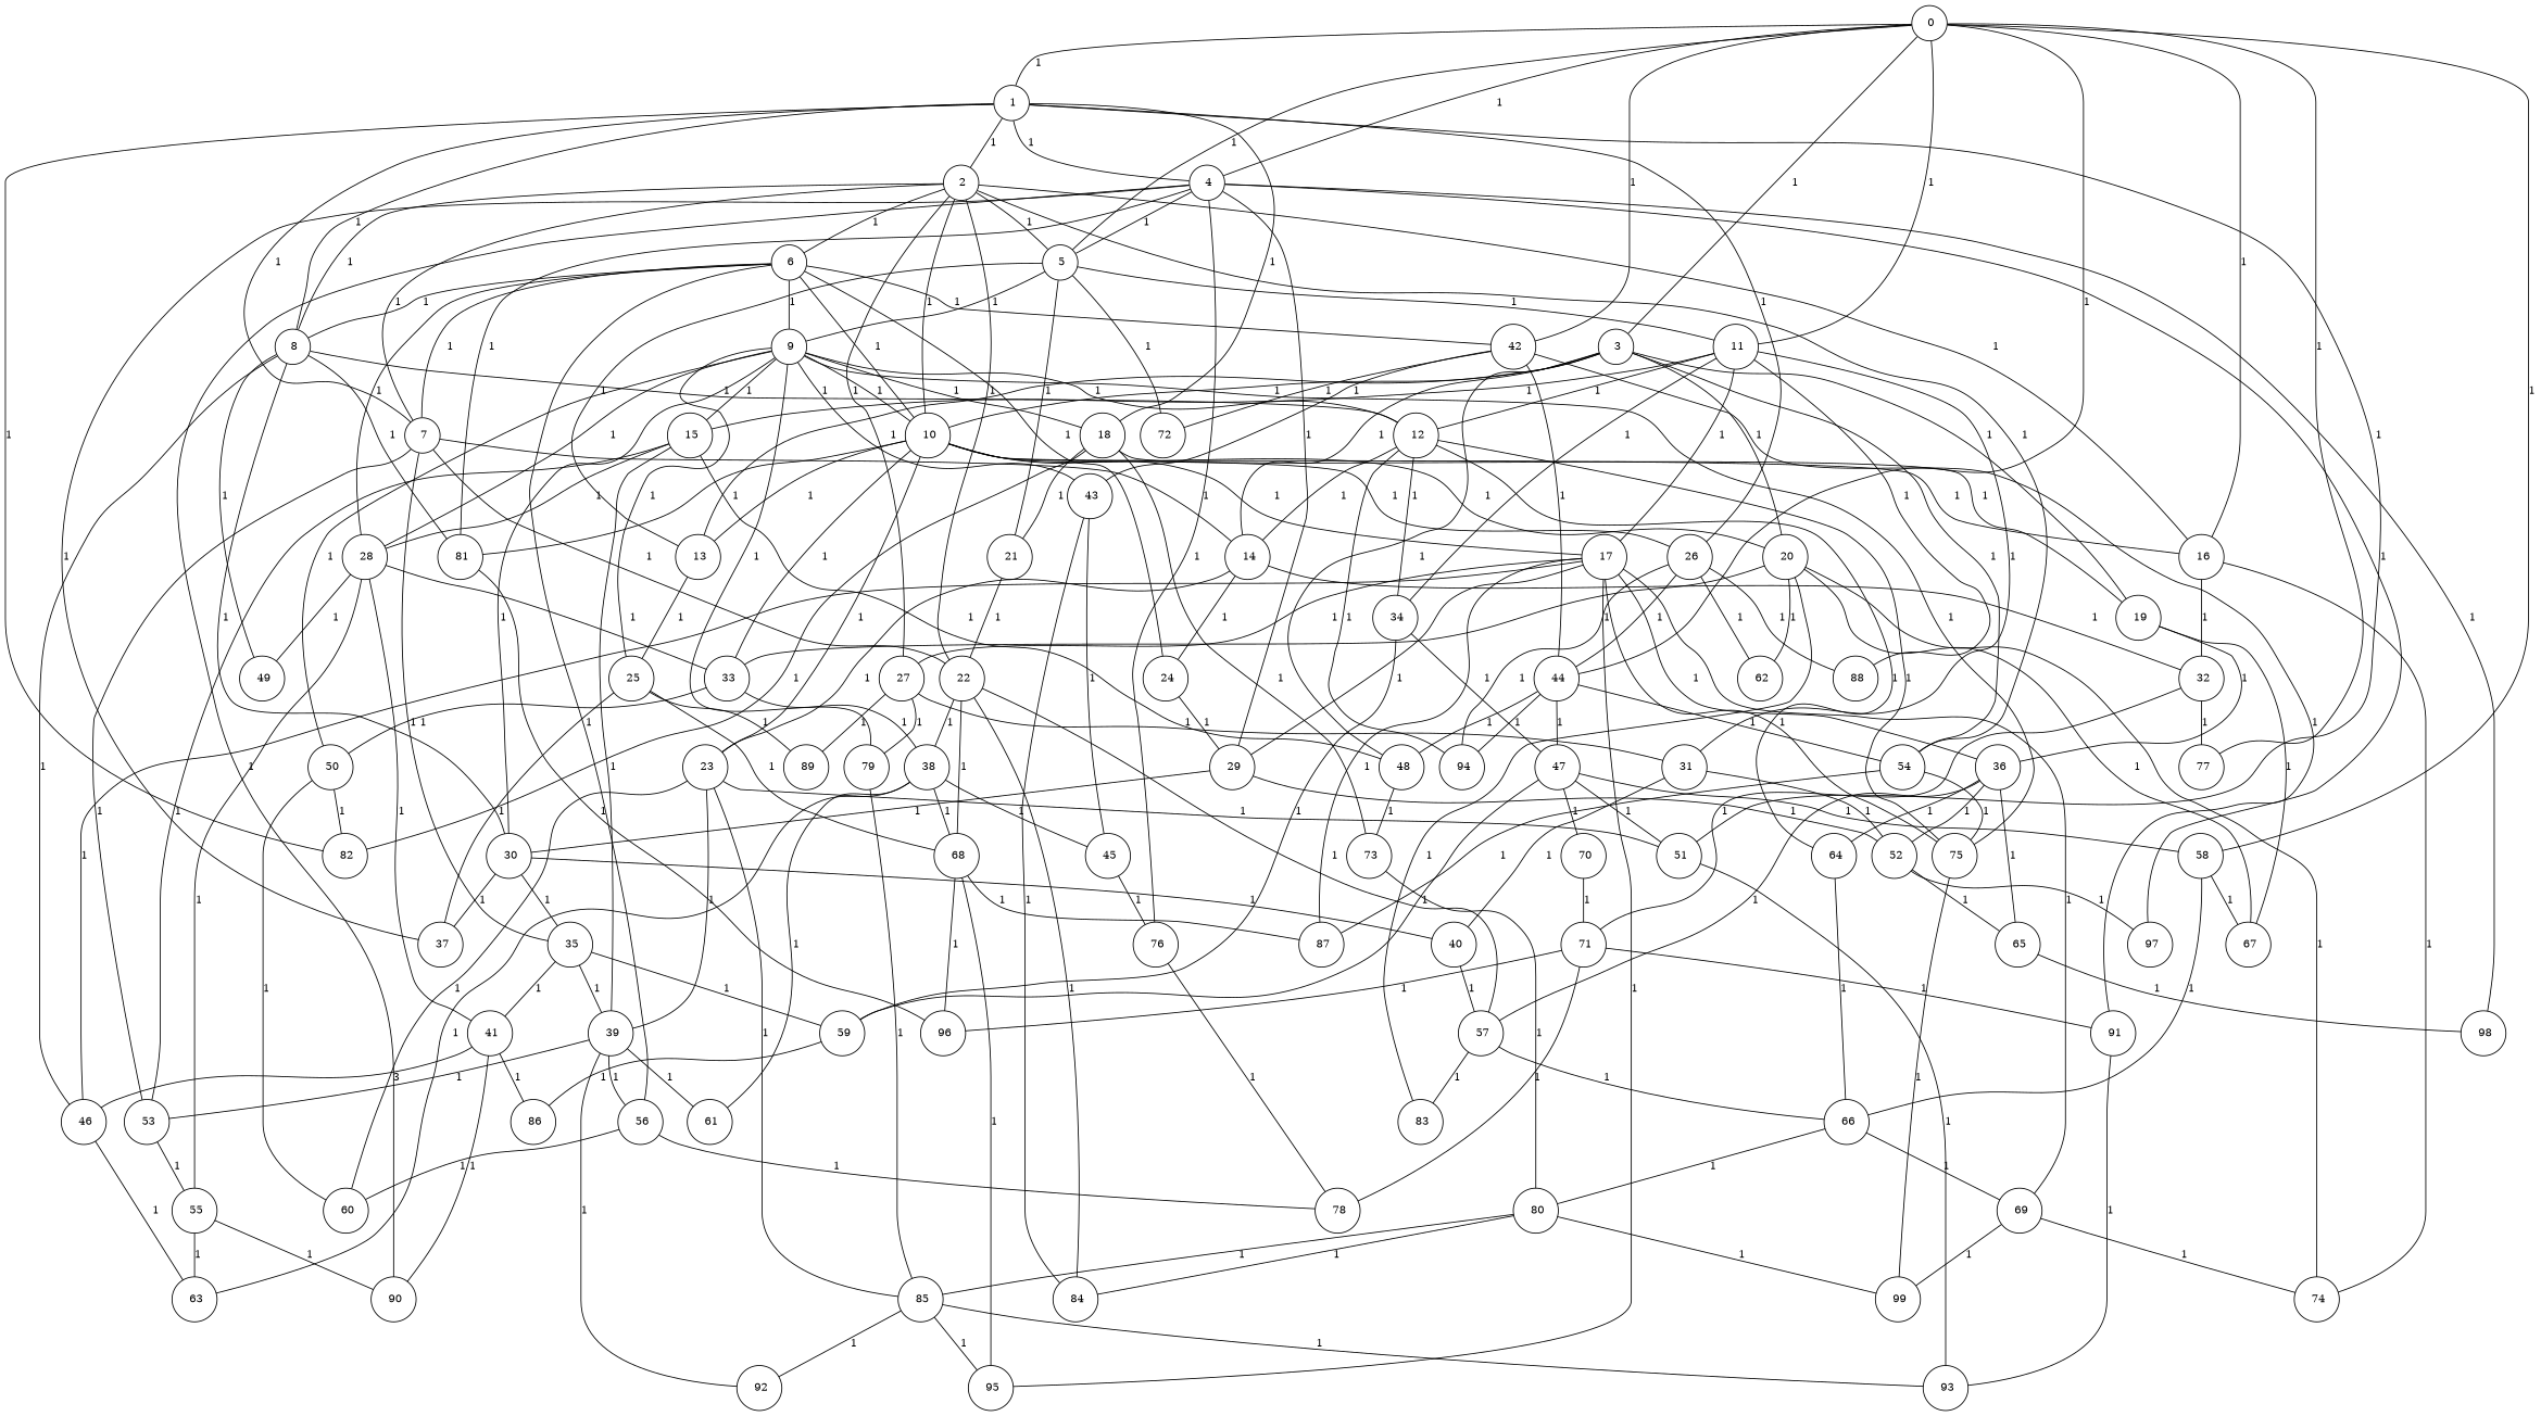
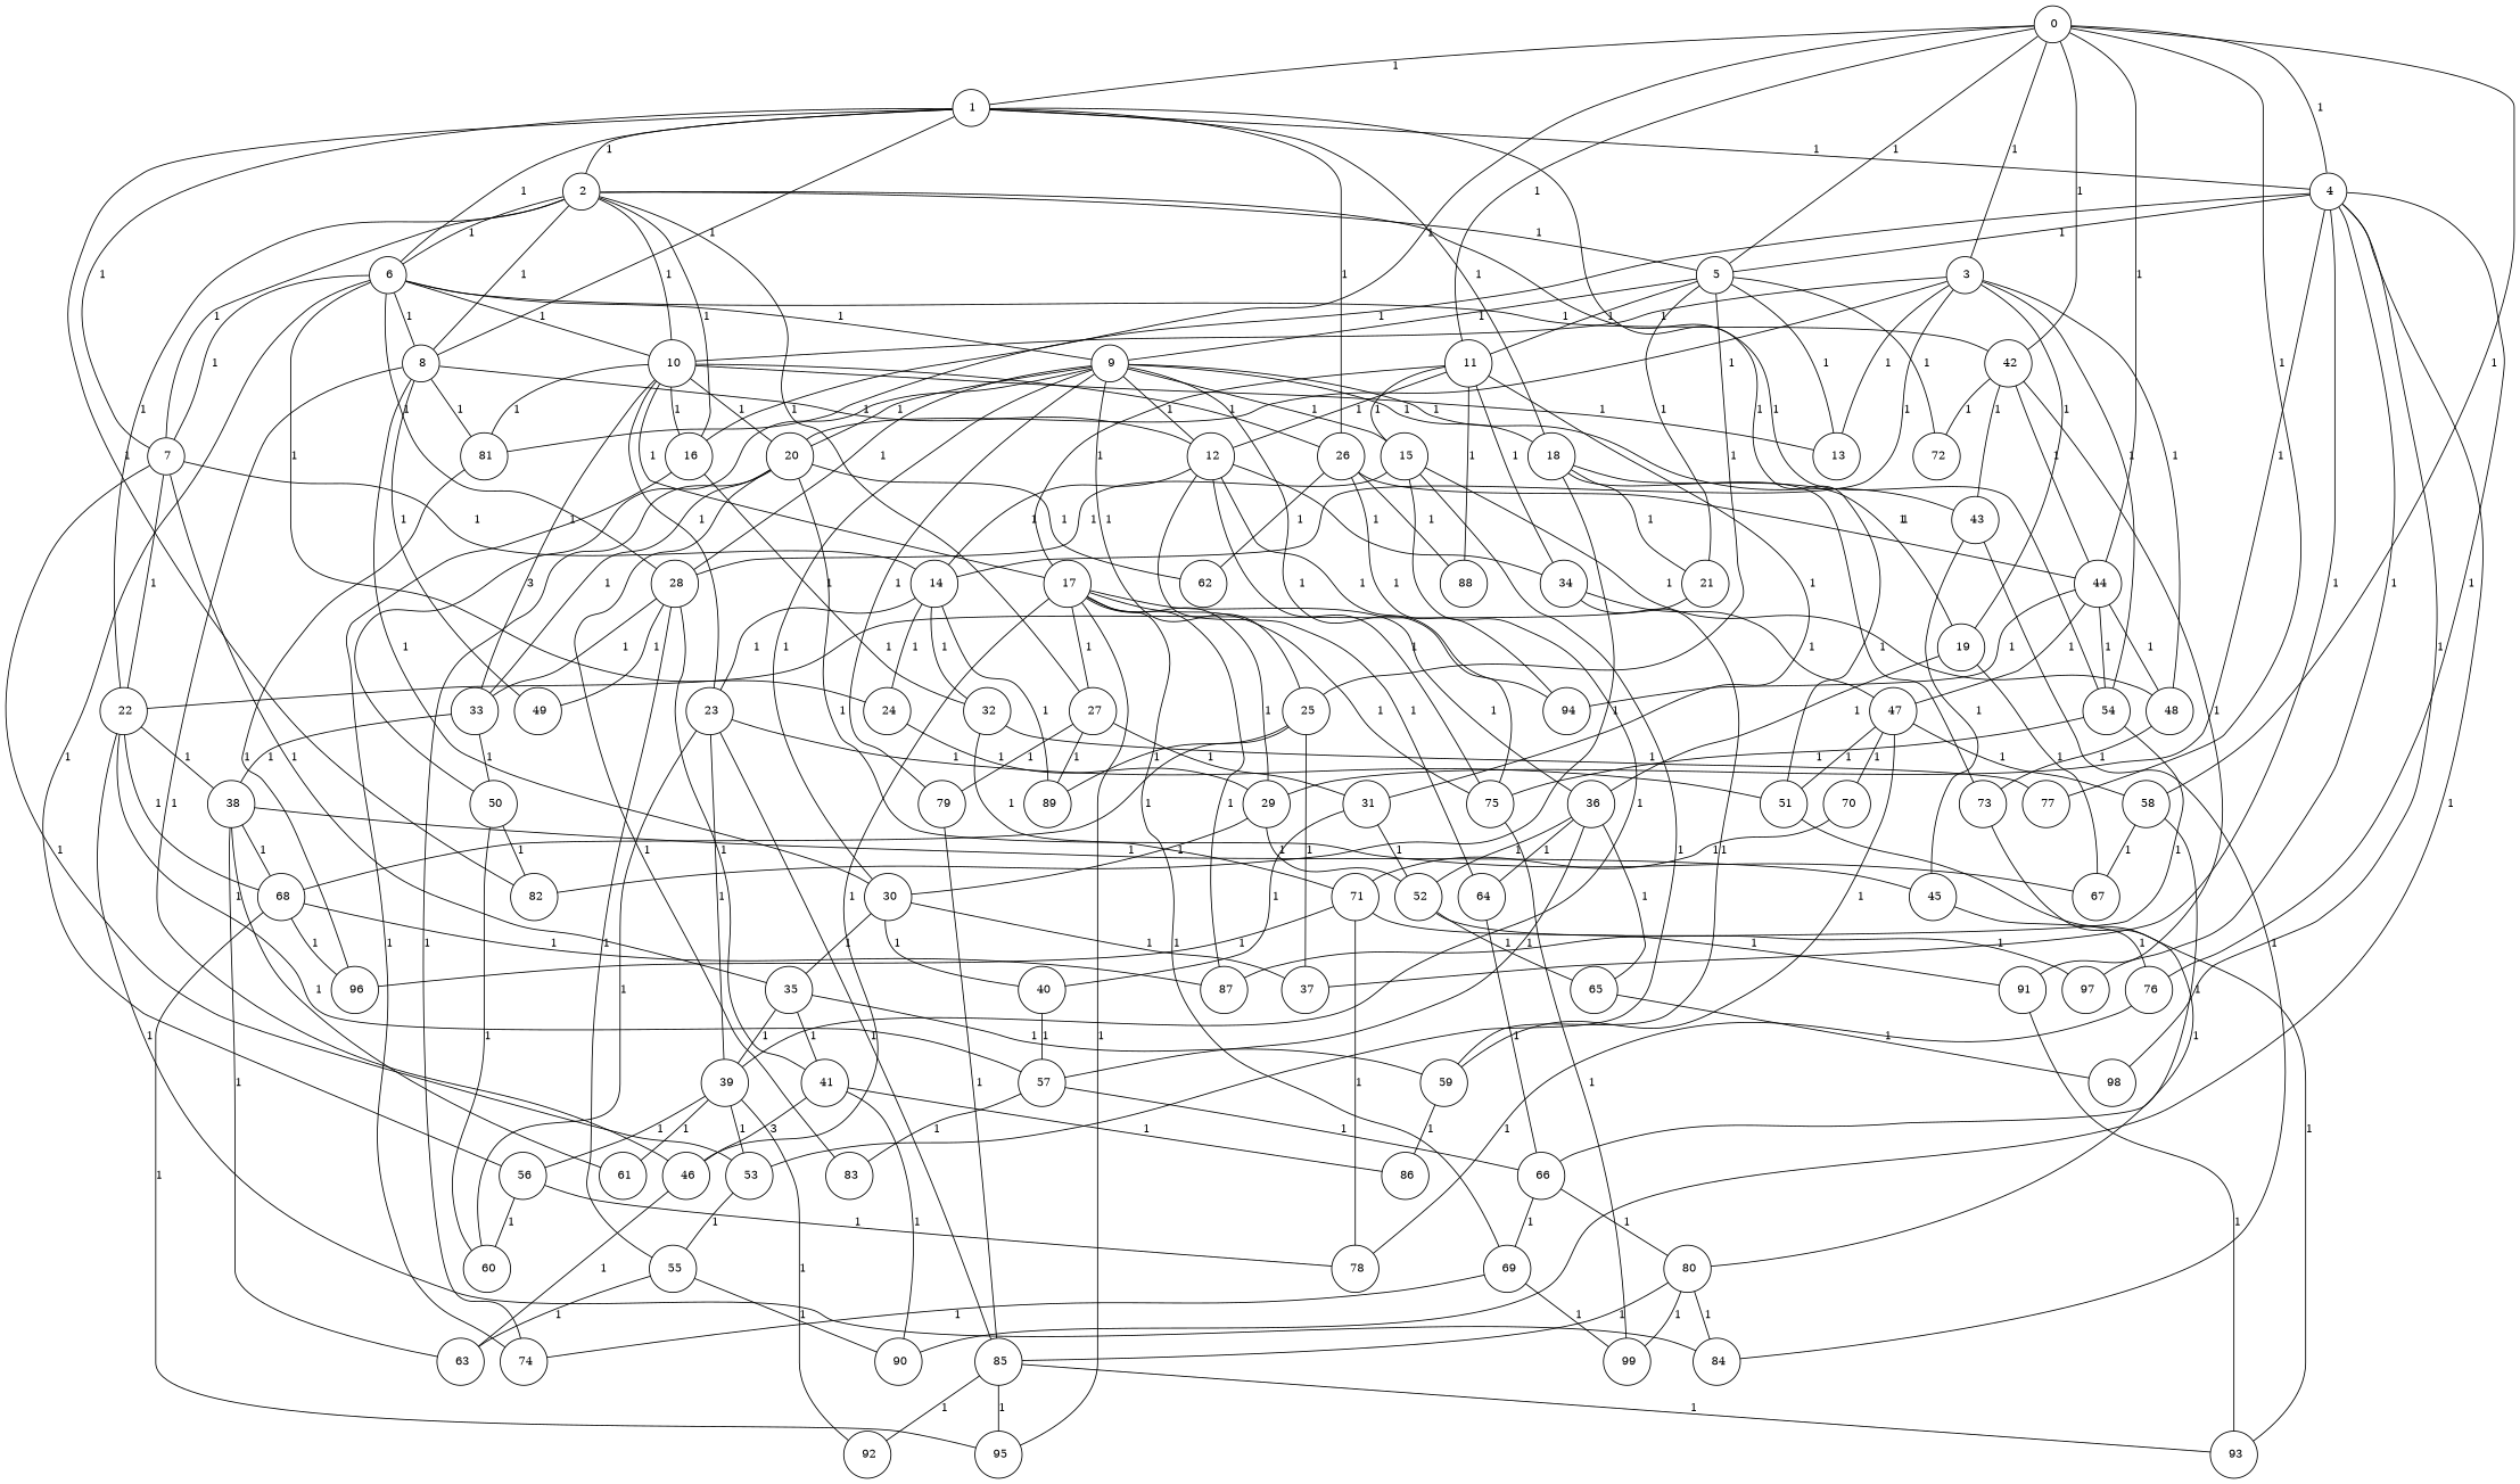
  graph {
    fixedsize="true;"
    node [color=black fontsize=12 hight=.12 shape=circle]
    edge [fontsize=12]
    n1 [label=" 0" width=.12]
    n2 [label=" 1" width=.12]
    n3 [label=" 3" width=.12]
    n4 [label=" 4" width=.12]
    n5 [label=" 5" width=.12]
    n6 [label=" 11" width=.12]
    n7 [label=" 16" width=.12]
    n8 [label=" 42" width=.12]
    n9 [label=" 44" width=.12]
    n10 [label=" 58" width=.12]
    n11 [label=" 77" width=.12]
    n12 [label=" 2" width=.12]
    n13 [label=" 6" width=.12]
    n14 [label=" 7" width=.12]
    n15 [label=" 8" width=.12]
    n16 [label=" 18" width=.12]
    n17 [label=" 26" width=.12]
    n18 [label=" 51" width=.12]
    n19 [label=" 82" width=.12]
    n20 [label=" 10" width=.12]
    n21 [label=" 54" width=.12]
    n22 [label=" 13" width=.12]
    n23 [label=" 14" width=.12]
    n24 [label=" 19" width=.12]
    n25 [label=" 20" width=.12]
    n26 [label=" 48" width=.12]
    n27 [label=" 29" width=.12]
    n28 [label=" 37" width=.12]
    n29 [label=" 76" width=.12]
    n30 [label=" 81" width=.12]
    n31 [label=" 90" width=.12]
    n32 [label=" 97" width=.12]
    n33 [label=" 98" width=.12]
    n34 [label=" 9" width=.12]
    n35 [label=" 21" width=.12]
    n36 [label=" 25" width=.12]
    n37 [label=" 72" width=.12]
    n38 [label=" 12" width=.12]
    n39 [label=" 15" width=.12]
    n40 [label=" 17" width=.12]
    n41 [label=" 31" width=.12]
    n42 [label=" 34" width=.12]
    n43 [label=" 88" width=.12]
    n44 [label=" 32" width=.12]
    n45 [label=" 74" width=.12]
    n46 [label=" 43" width=.12]
    n47 [label=" 91" width=.12]
    n48 [label=" 94" width=.12]
    n49 [label=" 47" width=.12]
    n50 [label=" 67" width=.12]
    n51 [label=" 66" width=.12]
    n52 [label=" 22" width=.12]
    n53 [label=" 27" width=.12]
    n54 [label=" 24" width=.12]
    n55 [label=" 28" width=.12]
    n56 [label=" 56" width=.12]
    n57 [label=" 35" width=.12]
    n58 [label=" 53" width=.12]
    n59 [label=" 30" width=.12]
    n60 [label=" 46" width=.12]
    n61 [label=" 49" width=.12]
    n62 [label=" 73" width=.12]
    n63 [label=" 62" width=.12]
    n64 [label=" 93" width=.12]
    n65 [label=" 23" width=.12]
    n66 [label=" 33" width=.12]
    n67 [label=" 38" width=.12]
    n68 [label=" 57" width=.12]
    n69 [label=" 68" width=.12]
    n70 [label=" 84" width=.12]
    n71 [label=" 79" width=.12]
    n72 [label=" 89" width=.12]
    n73 [label=" 75" width=.12]
    n74 [label=" 87" width=.12]
    n75 [label=" 36" width=.12]
    n76 [label=" 83" width=.12]
    n77 [label=" 52" width=.12]
    n78 [label=" 78" width=.12]
    n79 [label=" 96" width=.12]
    n80 [label=" 50" width=.12]
    n81 [label=" 41" width=.12]
    n82 [label=" 55" width=.12]
    n83 [label=" 60" width=.12]
    n84 [label=" 39" width=.12]
    n85 [label=" 59" width=.12]
    n86 [label=" 64" width=.12]
    n87 [label=" 40" width=.12]
    n88 [label=" 63" width=.12]
    n89 [label=" 45" width=.12]
    n90 [label=" 99" width=.12]
    n91 [label=" 85" width=.12]
    n92 [label=" 69" width=.12]
    n93 [label=" 95" width=.12]
    n94 [label=" 71" width=.12]
    n95 [label=" 61" width=.12]
    n96 [label=" 92" width=.12]
    n97 [label=" 65" width=.12]
    n98 [label=" 80" width=.12]
    n99 [label=" 86" width=.12]
    n100 [label=" 70" width=.12]
    n1 -- n2 [label=1]
    n1 -- n3 [label=1]
    n1 -- n4 [label=1]
    n1 -- n5 [label=1]
    n1 -- n6 [label=1]
    n1 -- n7 [label=1]
    n1 -- n8 [label=1]
    n1 -- n9 [label=1]
    n1 -- n10 [label=1]
    n1 -- n11 [label=1]
    n2 -- n4 [label=1]
    n2 -- n12 [label=1]
+   n2 -- n13 [label=1]
    n2 -- n14 [label=1]
    n2 -- n15 [label=1]
    n2 -- n16 [label=1]
    n2 -- n17 [label=1]
    n2 -- n18 [label=1]
    n2 -- n19 [label=1]
    n3 -- n20 [label=1]
    n3 -- n21 [label=1]
    n3 -- n22 [label=1]
    n3 -- n23 [label=1]
    n3 -- n24 [label=1]
    n3 -- n25 [label=1]
    n3 -- n26 [label=1]
    n4 -- n5 [label=1]
    n4 -- n27 [label=1]
    n4 -- n28 [label=1]
    n4 -- n29 [label=1]
    n4 -- n30 [label=1]
    n4 -- n31 [label=1]
    n4 -- n32 [label=1]
    n4 -- n33 [label=1]
    n5 -- n6 [label=1]
    n5 -- n22 [label=1]
    n5 -- n34 [label=1]
    n5 -- n35 [label=1]
-   n22 -- n36 [label=1]
+   n5 -- n36 [label=1]
    n5 -- n37 [label=1]
    n6 -- n38 [label=1]
    n6 -- n39 [label=1]
    n6 -- n40 [label=1]
    n6 -- n41 [label=1]
    n6 -- n42 [label=1]
    n6 -- n43 [label=1]
    n7 -- n44 [label=1]
    n7 -- n45 [label=1]
    n8 -- n9 [label=1]
    n8 -- n37 [label=1]
    n8 -- n46 [label=1]
    n8 -- n47 [label=1]
    n9 -- n21 [label=1]
    n9 -- n26 [label=1]
    n9 -- n48 [label=1]
    n9 -- n49 [label=1]
    n10 -- n50 [label=1]
    n10 -- n51 [label=1]
    n12 -- n5 [label=1]
    n12 -- n7 [label=1]
    n12 -- n13 [label=1]
    n12 -- n14 [label=1]
    n12 -- n15 [label=1]
    n12 -- n20 [label=1]
    n12 -- n21 [label=1]
    n12 -- n52 [label=1]
    n12 -- n53 [label=1]
    n13 -- n8 [label=1]
    n13 -- n14 [label=1]
    n13 -- n15 [label=1]
    n13 -- n20 [label=1]
    n13 -- n34 [label=1]
    n13 -- n54 [label=1]
    n13 -- n55 [label=1]
    n13 -- n56 [label=1]
    n14 -- n23 [label=1]
    n14 -- n52 [label=1]
    n14 -- n57 [label=1]
    n14 -- n58 [label=1]
    n15 -- n30 [label=1]
    n15 -- n38 [label=1]
    n15 -- n59 [label=1]
    n15 -- n60 [label=1]
    n15 -- n61 [label=1]
    n16 -- n19 [label=1]
    n16 -- n24 [label=1]
    n16 -- n35 [label=1]
    n16 -- n62 [label=1]
    n17 -- n9 [label=1]
    n17 -- n43 [label=1]
    n17 -- n48 [label=1]
    n17 -- n63 [label=1]
    n18 -- n64 [label=1]
    n20 -- n7 [label=1]
    n20 -- n17 [label=1]
    n20 -- n22 [label=1]
    n20 -- n25 [label=1]
    n20 -- n30 [label=1]
    n20 -- n40 [label=1]
    n20 -- n65 [label=1]
    n20 -- n66 [label=1]
    n21 -- n73 [label=1]
    n21 -- n74 [label=1]
    n23 -- n44 [label=1]
    n23 -- n54 [label=1]
    n23 -- n65 [label=1]
+   n23 -- n72 [label=1]
    n24 -- n50 [label=1]
    n24 -- n75 [label=1]
    n25 -- n45 [label=1]
    n25 -- n50 [label=1]
    n25 -- n63 [label=1]
    n25 -- n66 [label=1]
    n25 -- n76 [label=1]
    n26 -- n62 [label=1]
    n27 -- n59 [label=1]
    n27 -- n77 [label=1]
    n29 -- n78 [label=1]
    n30 -- n79 [label=1]
    n34 -- n16 [label=1]
-   n34 -- n20 [label=1]
+   n34 -- n25 [label=1]
    n34 -- n36 [label=1]
    n34 -- n38 [label=1]
    n34 -- n39 [label=1]
    n34 -- n46 [label=1]
    n34 -- n55 [label=1]
    n34 -- n59 [label=1]
    n34 -- n71 [label=1]
    n34 -- n73 [label=1]
-   n34 -- n80 [label=1]
+   n34 -- n80 [label=3]
    n35 -- n52 [label=1]
    n36 -- n28 [label=1]
    n36 -- n69 [label=1]
    n36 -- n72 [label=1]
    n38 -- n23 [label=1]
    n38 -- n42 [label=1]
    n38 -- n48 [label=1]
    n38 -- n73 [label=1]
    n38 -- n86 [label=1]
    n39 -- n26 [label=1]
    n39 -- n55 [label=1]
    n39 -- n58 [label=1]
    n39 -- n84 [label=1]
    n40 -- n27 [label=1]
    n40 -- n53 [label=1]
    n40 -- n60 [label=1]
    n40 -- n73 [label=1]
    n40 -- n74 [label=1]
    n40 -- n75 [label=1]
    n40 -- n92 [label=1]
    n40 -- n93 [label=1]
    n41 -- n77 [label=1]
    n41 -- n87 [label=1]
    n42 -- n49 [label=1]
    n42 -- n85 [label=1]
    n44 -- n11 [label=1]
    n44 -- n94 [label=1]
    n46 -- n70 [label=1]
    n46 -- n89 [label=1]
    n47 -- n64 [label=1]
    n49 -- n10 [label=1]
    n49 -- n18 [label=1]
    n49 -- n85 [label=1]
    n49 -- n100 [label=1]
    n51 -- n92 [label=1]
    n51 -- n98 [label=1]
    n52 -- n67 [label=1]
    n52 -- n68 [label=1]
    n52 -- n69 [label=1]
    n52 -- n70 [label=1]
    n53 -- n41 [label=1]
    n53 -- n71 [label=1]
    n53 -- n72 [label=1]
    n54 -- n27 [label=1]
    n55 -- n61 [label=1]
    n55 -- n66 [label=1]
    n55 -- n81 [label=1]
    n55 -- n82 [label=1]
    n56 -- n78 [label=1]
    n56 -- n83 [label=1]
    n57 -- n81 [label=1]
    n57 -- n84 [label=1]
    n57 -- n85 [label=1]
    n58 -- n82 [label=1]
    n59 -- n28 [label=1]
    n59 -- n57 [label=1]
    n59 -- n87 [label=1]
    n60 -- n88 [label=1]
    n62 -- n98 [label=1]
    n65 -- n18 [label=1]
    n65 -- n83 [label=1]
    n65 -- n84 [label=1]
    n65 -- n91 [label=1]
    n66 -- n67 [label=1]
    n66 -- n80 [label=1]
    n67 -- n69 [label=1]
    n67 -- n88 [label=1]
    n67 -- n89 [label=1]
    n67 -- n95 [label=1]
    n68 -- n51 [label=1]
    n68 -- n76 [label=1]
    n69 -- n74 [label=1]
    n69 -- n79 [label=1]
    n69 -- n93 [label=1]
    n71 -- n91 [label=1]
    n73 -- n90 [label=1]
    n75 -- n68 [label=1]
    n75 -- n77 [label=1]
    n75 -- n86 [label=1]
    n75 -- n97 [label=1]
    n77 -- n32 [label=1]
    n77 -- n97 [label=1]
    n80 -- n19 [label=1]
    n80 -- n83 [label=1]
    n81 -- n31 [label=1]
    n81 -- n60 [label=3]
    n81 -- n99 [label=1]
    n82 -- n31 [label=1]
    n82 -- n88 [label=1]
    n84 -- n56 [label=1]
    n84 -- n58 [label=1]
    n84 -- n95 [label=1]
    n84 -- n96 [label=1]
    n85 -- n99 [label=1]
    n86 -- n51 [label=1]
    n87 -- n68 [label=1]
    n89 -- n29 [label=1]
    n91 -- n64 [label=1]
    n91 -- n93 [label=1]
    n91 -- n96 [label=1]
    n92 -- n45 [label=1]
    n92 -- n90 [label=1]
    n94 -- n47 [label=1]
    n94 -- n78 [label=1]
    n94 -- n79 [label=1]
    n97 -- n33 [label=1]
    n98 -- n70 [label=1]
    n98 -- n90 [label=1]
    n98 -- n91 [label=1]
    n100 -- n94 [label=1]
  }
